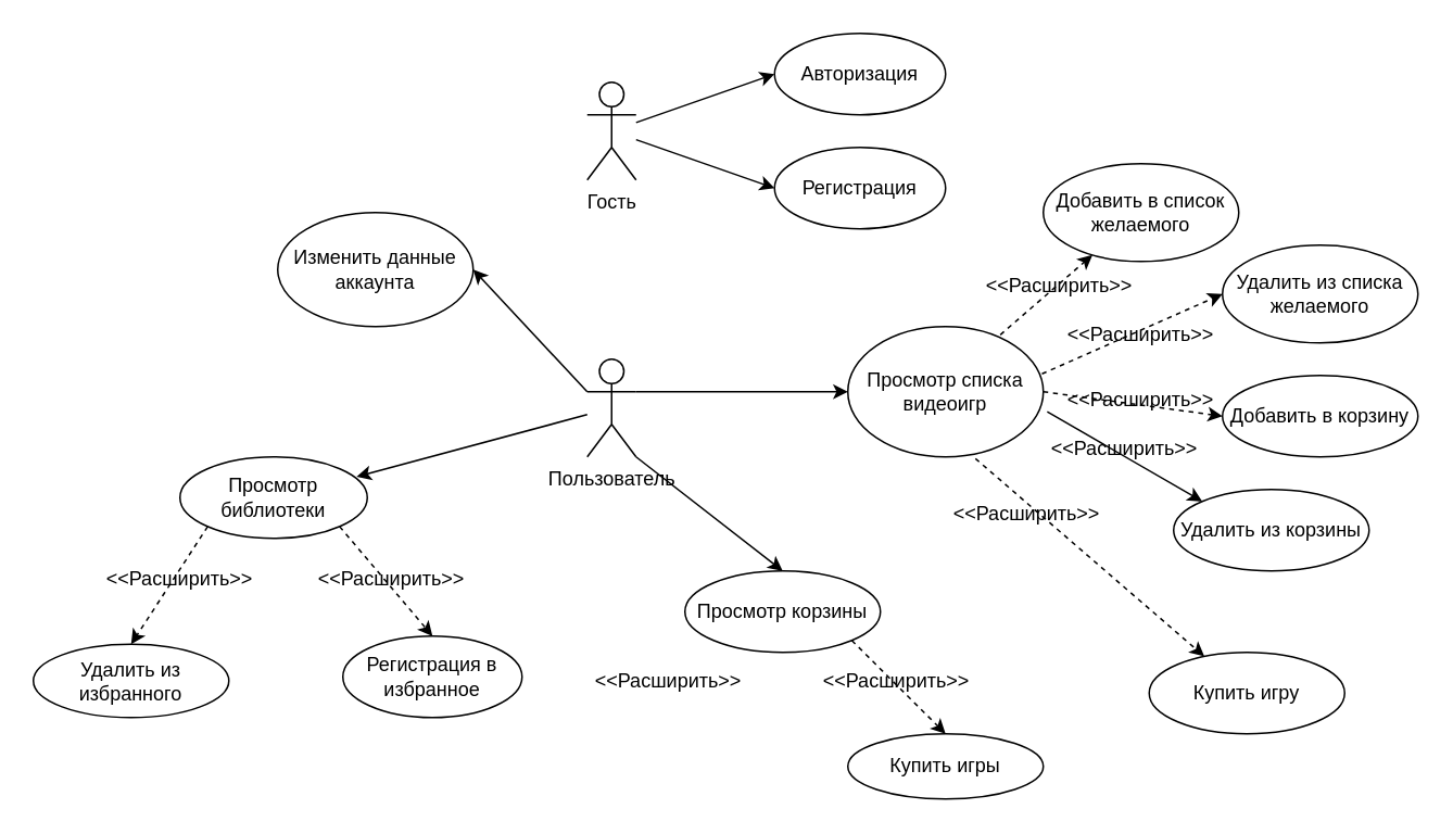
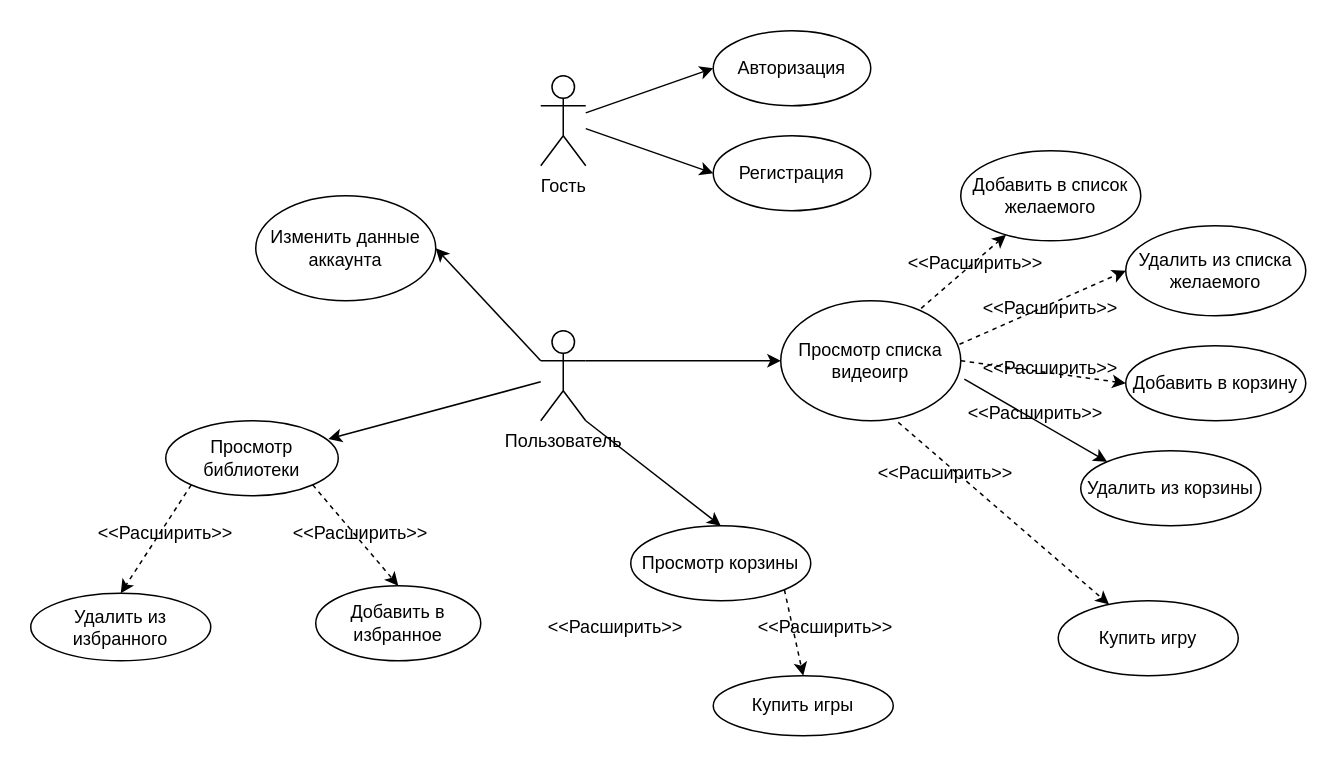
  <mxCell id="0" />
  <mxCell id="1" parent="0" />
  <mxCell id="2" value="Гость" style="shape=umlActor;verticalLabelPosition=bottom;verticalAlign=top;html=1;outlineConnect=0;" vertex="1" parent="1"><mxGeometry x="360" y="50" width="30" height="60" as="geometry" /></mxCell>
  <mxCell id="3" value="Пользователь" style="shape=umlActor;verticalLabelPosition=bottom;verticalAlign=top;html=1;outlineConnect=0;" vertex="1" parent="1"><mxGeometry x="360" y="220" width="30" height="60" as="geometry" /></mxCell>
  <mxCell id="4" value="Авторизация" style="ellipse;whiteSpace=wrap;html=1;" vertex="1" parent="1"><mxGeometry x="475" width="105" height="50" as="geometry" y="20" /></mxCell>
  <mxCell id="5" value="Регистрация" style="ellipse;whiteSpace=wrap;html=1;" vertex="1" parent="1"><mxGeometry x="475" y="90" width="105" height="50" as="geometry" /></mxCell>
  <mxCell id="6" value="" style="endArrow=classic;html=1;rounded=0;entryX=0;entryY=0.5;entryDx=0;entryDy=0;" edge="1" parent="1" source="2" target="4"><mxGeometry width="50" height="50" relative="1" as="geometry"><mxPoint x="390" y="130" as="sourcePoint" /><mxPoint x="460.711" y="80" as="targetPoint" /></mxGeometry></mxCell>
  <mxCell id="7" value="" style="endArrow=classic;html=1;rounded=0;entryX=0;entryY=0.5;entryDx=0;entryDy=0;" edge="1" parent="1" source="2" target="5"><mxGeometry width="50" height="50" relative="1" as="geometry"><mxPoint x="390" y="130" as="sourcePoint" /><mxPoint x="460.711" y="80" as="targetPoint" /></mxGeometry></mxCell>
  <mxCell id="8" value="Изменить данные аккаунта" style="ellipse;whiteSpace=wrap;html=1;" vertex="1" parent="1"><mxGeometry x="170" y="130" width="120" height="70" as="geometry" /></mxCell>
  <mxCell id="9" value="" style="endArrow=classic;html=1;rounded=0;exitX=0;exitY=0.333;exitDx=0;exitDy=0;exitPerimeter=0;entryX=1;entryY=0.5;entryDx=0;entryDy=0;" edge="1" parent="1" source="3" target="8"><mxGeometry width="50" height="50" relative="1" as="geometry"><mxPoint x="250" y="360" as="sourcePoint" /><mxPoint x="300" y="310" as="targetPoint" /></mxGeometry></mxCell>
  <mxCell id="10" value="Просмотр списка видеоигр" style="ellipse;whiteSpace=wrap;html=1;" vertex="1" parent="1"><mxGeometry x="520" y="200" width="120" height="80" as="geometry" /></mxCell>
  <mxCell id="11" value="" style="endArrow=classic;html=1;rounded=0;exitX=1;exitY=0.333;exitDx=0;exitDy=0;exitPerimeter=0;entryX=0;entryY=0.5;entryDx=0;entryDy=0;" edge="1" parent="1" source="3" target="10"><mxGeometry width="50" height="50" relative="1" as="geometry"><mxPoint x="410" y="210" as="sourcePoint" /><mxPoint x="460" y="160" as="targetPoint" /></mxGeometry></mxCell>
  <mxCell id="12" value="Добавить в список желаемого" style="ellipse;whiteSpace=wrap;html=1;" vertex="1" parent="1"><mxGeometry x="640" y="100" width="120" height="60" as="geometry" /></mxCell>
  <mxCell id="13" value="Удалить из списка желаемого" style="ellipse;whiteSpace=wrap;html=1;" vertex="1" parent="1"><mxGeometry x="750" y="150" width="120" height="60" as="geometry" /></mxCell>
  <mxCell id="14" value="Добавить в корзину" style="ellipse;whiteSpace=wrap;html=1;" vertex="1" parent="1"><mxGeometry x="750" y="230" width="120" height="50" as="geometry" /></mxCell>
  <mxCell id="15" value="Удалить из корзины" style="ellipse;whiteSpace=wrap;html=1;" vertex="1" parent="1"><mxGeometry x="720" y="300" width="120" height="50" as="geometry" /></mxCell>
  <mxCell id="16" value="Купить игру&lt;br&gt;" style="ellipse;whiteSpace=wrap;html=1;" vertex="1" parent="1"><mxGeometry x="705" y="400" width="120" height="50" as="geometry" /></mxCell>
  <mxCell id="17" value="Просмотр корзины" style="ellipse;whiteSpace=wrap;html=1;" vertex="1" parent="1"><mxGeometry x="420" y="350" width="120" height="50" as="geometry" /></mxCell>
- <mxCell id="18" value="Купить игры" style="ellipse;whiteSpace=wrap;html=1;" vertex="1" parent="1"><mxGeometry x="520" y="450" width="120" height="40" as="geometry" /></mxCell>
+ <mxCell id="18" value="Купить игры" style="ellipse;whiteSpace=wrap;html=1;" vertex="1" parent="1"><mxGeometry x="475" y="450" width="120" height="40" as="geometry" /></mxCell>
  <mxCell id="19" value="Просмотр библиотеки" style="ellipse;whiteSpace=wrap;html=1;" vertex="1" parent="1"><mxGeometry x="110" y="280" width="115" height="50" as="geometry" /></mxCell>
- <mxCell id="20" value="Регистрация в избранное" style="ellipse;whiteSpace=wrap;html=1;" vertex="1" parent="1"><mxGeometry x="210" y="390" width="110" height="50" as="geometry" /></mxCell>
+ <mxCell id="20" value="Добавить в избранное" style="ellipse;whiteSpace=wrap;html=1;" vertex="1" parent="1"><mxGeometry x="210" y="390" width="110" height="50" as="geometry" /></mxCell>
  <mxCell id="21" value="Удалить из избранного" style="ellipse;whiteSpace=wrap;html=1;" vertex="1" parent="1"><mxGeometry y="395" width="120" height="45" as="geometry" x="20" /></mxCell>
  <mxCell id="22" value="" style="endArrow=classic;html=1;rounded=0;exitX=0.78;exitY=0.063;exitDx=0;exitDy=0;exitPerimeter=0;dashed=1;" edge="1" parent="1" source="10" target="12"><mxGeometry width="50" height="50" relative="1" as="geometry"><mxPoint x="570" y="200" as="sourcePoint" /><mxPoint x="620" y="150" as="targetPoint" /></mxGeometry></mxCell>
  <mxCell id="23" value="" style="endArrow=classic;html=1;rounded=0;dashed=1;exitX=0.993;exitY=0.363;exitDx=0;exitDy=0;exitPerimeter=0;entryX=0;entryY=0.5;entryDx=0;entryDy=0;" edge="1" parent="1" source="10" target="13"><mxGeometry width="50" height="50" relative="1" as="geometry"><mxPoint x="150" y="540" as="sourcePoint" /><mxPoint x="200" y="490" as="targetPoint" /></mxGeometry></mxCell>
  <mxCell id="24" value="" style="endArrow=classic;html=1;rounded=0;dashed=1;exitX=1;exitY=0.5;exitDx=0;exitDy=0;entryX=0;entryY=0.5;entryDx=0;entryDy=0;" edge="1" parent="1" source="10" target="14"><mxGeometry width="50" height="50" relative="1" as="geometry"><mxPoint x="160" y="550" as="sourcePoint" /><mxPoint x="210" y="500" as="targetPoint" /></mxGeometry></mxCell>
  <mxCell id="25" value="" style="endArrow=classic;html=1;rounded=0;dashed=0;exitX=1.02;exitY=0.653;exitDx=0;exitDy=0;exitPerimeter=0;entryX=0;entryY=0;entryDx=0;entryDy=0;" edge="1" parent="1" source="10" target="15"><mxGeometry width="50" height="50" relative="1" as="geometry"><mxPoint x="170" y="560" as="sourcePoint" /><mxPoint x="220" y="510" as="targetPoint" /></mxGeometry></mxCell>
  <mxCell id="26" value="" style="endArrow=classic;html=1;rounded=0;dashed=1;exitX=0.653;exitY=1.013;exitDx=0;exitDy=0;exitPerimeter=0;" edge="1" parent="1" source="10" target="16"><mxGeometry width="50" height="50" relative="1" as="geometry"><mxPoint x="180" y="570" as="sourcePoint" /><mxPoint x="230" y="520" as="targetPoint" /></mxGeometry></mxCell>
  <mxCell id="27" value="" style="endArrow=classic;html=1;rounded=0;exitX=1;exitY=1;exitDx=0;exitDy=0;exitPerimeter=0;entryX=0.5;entryY=0;entryDx=0;entryDy=0;" edge="1" parent="1" source="3" target="17"><mxGeometry width="50" height="50" relative="1" as="geometry"><mxPoint x="190" y="510" as="sourcePoint" /><mxPoint x="240" y="460" as="targetPoint" /></mxGeometry></mxCell>
  <mxCell id="28" value="" style="endArrow=classic;html=1;rounded=0;entryX=0.943;entryY=0.244;entryDx=0;entryDy=0;entryPerimeter=0;" edge="1" parent="1" source="3" target="19"><mxGeometry width="50" height="50" relative="1" as="geometry"><mxPoint x="210" y="550" as="sourcePoint" /><mxPoint x="260" y="500" as="targetPoint" /></mxGeometry></mxCell>
  <mxCell id="29" value="" style="endArrow=classic;html=1;rounded=0;dashed=1;exitX=1;exitY=1;exitDx=0;exitDy=0;entryX=0.5;entryY=0;entryDx=0;entryDy=0;" edge="1" parent="1" source="17" target="18"><mxGeometry width="50" height="50" relative="1" as="geometry"><mxPoint x="200" y="590" as="sourcePoint" /><mxPoint x="250" y="540" as="targetPoint" /></mxGeometry></mxCell>
  <mxCell id="30" value="" style="endArrow=classic;html=1;rounded=0;dashed=1;exitX=1;exitY=1;exitDx=0;exitDy=0;entryX=0.5;entryY=0;entryDx=0;entryDy=0;" edge="1" parent="1" source="19" target="20"><mxGeometry width="50" height="50" relative="1" as="geometry"><mxPoint x="210" y="600" as="sourcePoint" /><mxPoint x="260" y="550" as="targetPoint" /></mxGeometry></mxCell>
  <mxCell id="31" value="" style="endArrow=classic;html=1;rounded=0;dashed=1;exitX=0;exitY=1;exitDx=0;exitDy=0;entryX=0.5;entryY=0;entryDx=0;entryDy=0;" edge="1" parent="1" source="19" target="21"><mxGeometry width="50" height="50" relative="1" as="geometry"><mxPoint x="220" y="610" as="sourcePoint" /><mxPoint x="270" y="560" as="targetPoint" /></mxGeometry></mxCell>
  <mxCell id="32" value="&amp;lt;&amp;lt;Расширить&amp;gt;&amp;gt;" style="text;html=1;strokeColor=none;fillColor=none;align=center;verticalAlign=middle;whiteSpace=wrap;rounded=0;" vertex="1" parent="1"><mxGeometry x="620" y="160" width="60" height="30" as="geometry" /></mxCell>
  <mxCell id="33" value="&amp;lt;&amp;lt;Расширить&amp;gt;&amp;gt;" style="text;html=1;strokeColor=none;fillColor=none;align=center;verticalAlign=middle;whiteSpace=wrap;rounded=0;" vertex="1" parent="1"><mxGeometry x="670" y="190" width="60" height="30" as="geometry" /></mxCell>
  <mxCell id="34" value="&amp;lt;&amp;lt;Расширить&amp;gt;&amp;gt;" style="text;html=1;strokeColor=none;fillColor=none;align=center;verticalAlign=middle;whiteSpace=wrap;rounded=0;" vertex="1" parent="1"><mxGeometry x="670" y="230" width="60" height="30" as="geometry" /></mxCell>
  <mxCell id="35" value="&amp;lt;&amp;lt;Расширить&amp;gt;&amp;gt;" style="text;html=1;strokeColor=none;fillColor=none;align=center;verticalAlign=middle;whiteSpace=wrap;rounded=0;" vertex="1" parent="1"><mxGeometry x="660" y="260" width="60" height="30" as="geometry" /></mxCell>
  <mxCell id="36" value="&amp;lt;&amp;lt;Расширить&amp;gt;&amp;gt;" style="text;html=1;strokeColor=none;fillColor=none;align=center;verticalAlign=middle;whiteSpace=wrap;rounded=0;" vertex="1" parent="1"><mxGeometry x="600" y="300" width="60" height="30" as="geometry" /></mxCell>
  <mxCell id="37" value="&amp;lt;&amp;lt;Расширить&amp;gt;&amp;gt;" style="text;html=1;strokeColor=none;fillColor=none;align=center;verticalAlign=middle;whiteSpace=wrap;rounded=0;" vertex="1" parent="1"><mxGeometry x="520" y="402.5" width="60" height="30" as="geometry" /></mxCell>
  <mxCell id="38" value="&amp;lt;&amp;lt;Расширить&amp;gt;&amp;gt;" style="text;html=1;strokeColor=none;fillColor=none;align=center;verticalAlign=middle;whiteSpace=wrap;rounded=0;" vertex="1" parent="1"><mxGeometry x="380" y="402.5" width="60" height="30" as="geometry" /></mxCell>
  <mxCell id="39" value="&amp;lt;&amp;lt;Расширить&amp;gt;&amp;gt;" style="text;html=1;strokeColor=none;fillColor=none;align=center;verticalAlign=middle;whiteSpace=wrap;rounded=0;" vertex="1" parent="1"><mxGeometry x="210" y="340" width="60" height="30" as="geometry" /></mxCell>
  <mxCell id="40" value="&amp;lt;&amp;lt;Расширить&amp;gt;&amp;gt;" style="text;html=1;strokeColor=none;fillColor=none;align=center;verticalAlign=middle;whiteSpace=wrap;rounded=0;" vertex="1" parent="1"><mxGeometry x="80" y="340" width="60" height="30" as="geometry" /></mxCell>
